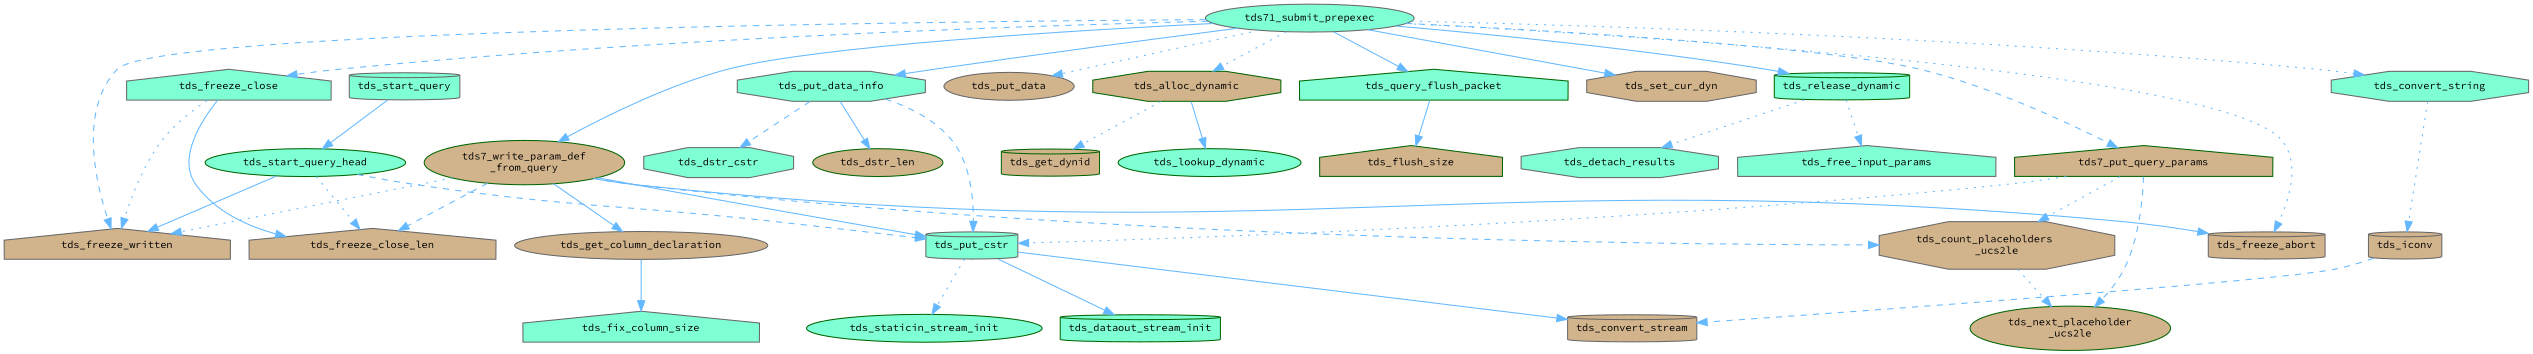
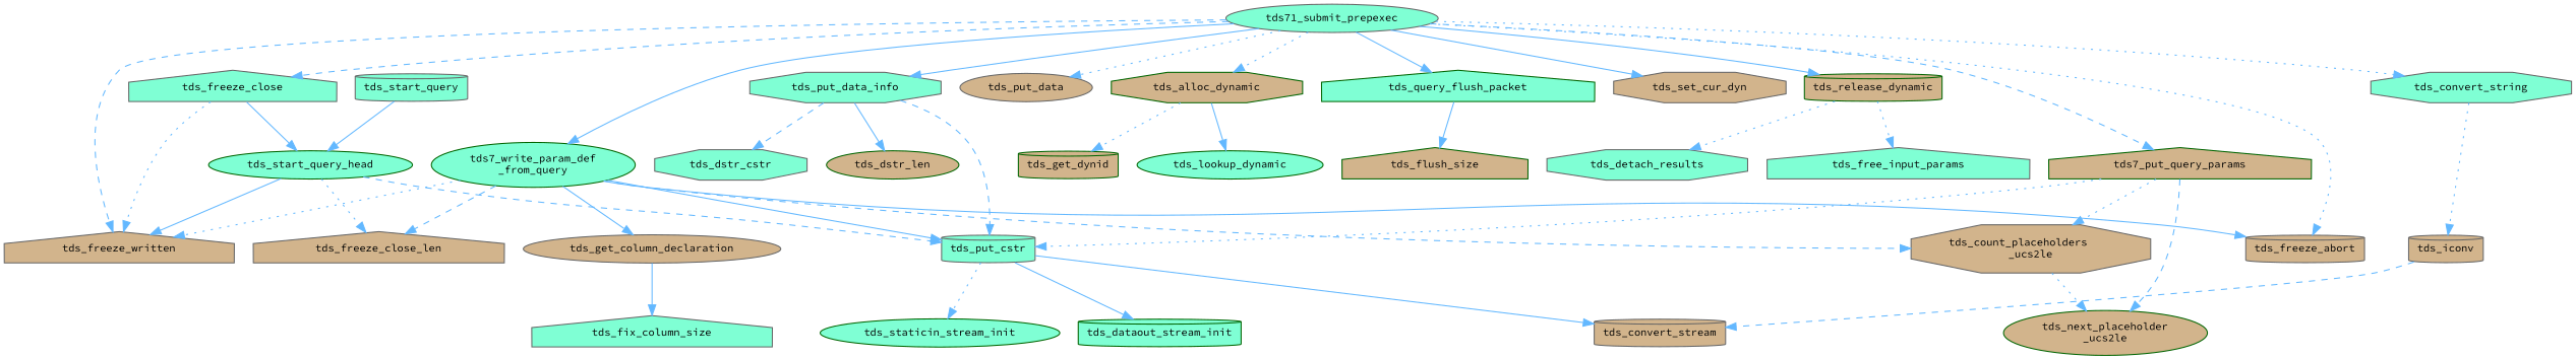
  digraph {
    fontname="Source Code Pro"
    rankdir=TB
    node [color=gray40 fillcolor=aquamarine fontname="Source Code Pro" fontsize=10 shape=ellipse style=filled]
    edge [color=steelblue1 fontname="Source Code Pro" fontsize=10 labelfontname=Helvetica labelfontsize=10 style=solid]
    n1 [fontcolor=black height=0.2 label=tds71_submit_prepexec width=0.4]
    n2 [color=darkgreen fillcolor=tan height=0.2 label=tds7_put_query_params shape=house width=0.4]
-   n3 [color=darkgreen fillcolor=tan height=0.2 label="tds7_write_param_def\l_from_query" width=0.4]
+   n3 [color=darkgreen height=0.2 label="tds7_write_param_def\l_from_query" width=0.4]
    n4 [fillcolor=tan height=0.2 label=tds_freeze_abort shape=cylinder width=0.4]
    n5 [color=darkgreen fillcolor=tan height=0.2 label=tds_alloc_dynamic shape=octagon width=0.4]
    n6 [height=0.2 label=tds_convert_string shape=octagon width=0.4]
    n7 [height=0.2 label=tds_freeze_close shape=house width=0.4]
    n8 [fillcolor=tan height=0.2 label=tds_put_data width=0.4]
    n9 [height=0.2 label=tds_put_data_info shape=octagon width=0.4]
    n10 [color=darkgreen height=0.2 label=tds_query_flush_packet shape=house width=0.4]
-   n11 [color=darkgreen height=0.2 label=tds_release_dynamic shape=cylinder width=0.4]
+   n11 [color=darkgreen fillcolor=tan height=0.2 label=tds_release_dynamic shape=cylinder width=0.4]
    n12 [fillcolor=tan height=0.2 label=tds_set_cur_dyn shape=octagon width=0.4]
    n13 [fillcolor=tan height=0.2 label=tds_freeze_written shape=house width=0.4]
    n14 [fillcolor=tan height=0.2 label="tds_count_placeholders\l_ucs2le" shape=octagon width=0.4]
    n15 [color=darkgreen fillcolor=tan height=0.2 label="tds_next_placeholder\l_ucs2le" width=0.4]
    n16 [height=0.2 label=tds_put_cstr shape=cylinder width=0.4]
    n17 [fillcolor=tan height=0.2 label=tds_freeze_close_len shape=house width=0.4]
    n18 [fillcolor=tan height=0.2 label=tds_get_column_declaration width=0.4]
    n19 [color=darkgreen fillcolor=tan height=0.2 label=tds_get_dynid shape=cylinder width=0.4]
    n20 [color=darkgreen height=0.2 label=tds_lookup_dynamic width=0.4]
    n21 [fillcolor=tan height=0.2 label=tds_iconv shape=cylinder width=0.4]
    n22 [height=0.2 label=tds_dstr_cstr shape=octagon width=0.4]
    n23 [color=darkgreen fillcolor=tan height=0.2 label=tds_dstr_len width=0.4]
    n24 [color=darkgreen fillcolor=tan height=0.2 label=tds_flush_size shape=house width=0.4]
    n25 [height=0.2 label=tds_detach_results shape=octagon width=0.4]
    n26 [height=0.2 label=tds_free_input_params shape=house width=0.4]
    n27 [height=0.2 label=tds_start_query shape=cylinder width=0.4]
    n28 [color=darkgreen height=0.2 label=tds_start_query_head width=0.4]
    n29 [fillcolor=tan height=0.2 label=tds_convert_stream shape=cylinder width=0.4]
    n30 [color=darkgreen height=0.2 label=tds_dataout_stream_init shape=cylinder width=0.4]
    n31 [color=darkgreen height=0.2 label=tds_staticin_stream_init width=0.4]
    n32 [height=0.2 label=tds_fix_column_size shape=house width=0.4]
    n1 -> n2 [style=dashed]
    n1 -> n3
    n1 -> n4 [style=dotted]
    n1 -> n5 [style=dotted]
    n1 -> n6 [style=dotted]
    n1 -> n7 [style=dashed]
    n1 -> n8 [style=dotted]
    n1 -> n9
    n1 -> n10
    n1 -> n11
    n1 -> n12
    n1 -> n13 [style=dashed]
    n2 -> n14 [style=dotted]
    n2 -> n15 [style=dashed]
    n2 -> n16 [style=dotted]
    n3 -> n4
    n3 -> n13 [style=dotted]
    n3 -> n14 [style=dashed]
    n3 -> n16
    n3 -> n17 [style=dashed]
    n3 -> n18
    n5 -> n19 [style=dotted]
    n5 -> n20
    n6 -> n21 [style=dotted]
    n7 -> n13 [style=dotted]
-   n7 -> n17
+   n7 -> n28
    n9 -> n16 [style=dashed]
    n9 -> n22 [style=dashed]
    n9 -> n23
    n10 -> n24
    n11 -> n25 [style=dotted]
    n11 -> n26 [style=dotted]
    n14 -> n15 [style=dotted]
    n16 -> n29
    n16 -> n30
    n16 -> n31 [style=dotted]
    n18 -> n32
    n21 -> n29 [style=dashed]
    n27 -> n28
    n28 -> n13
    n28 -> n16 [style=dashed]
    n28 -> n17 [style=dotted]
  }
